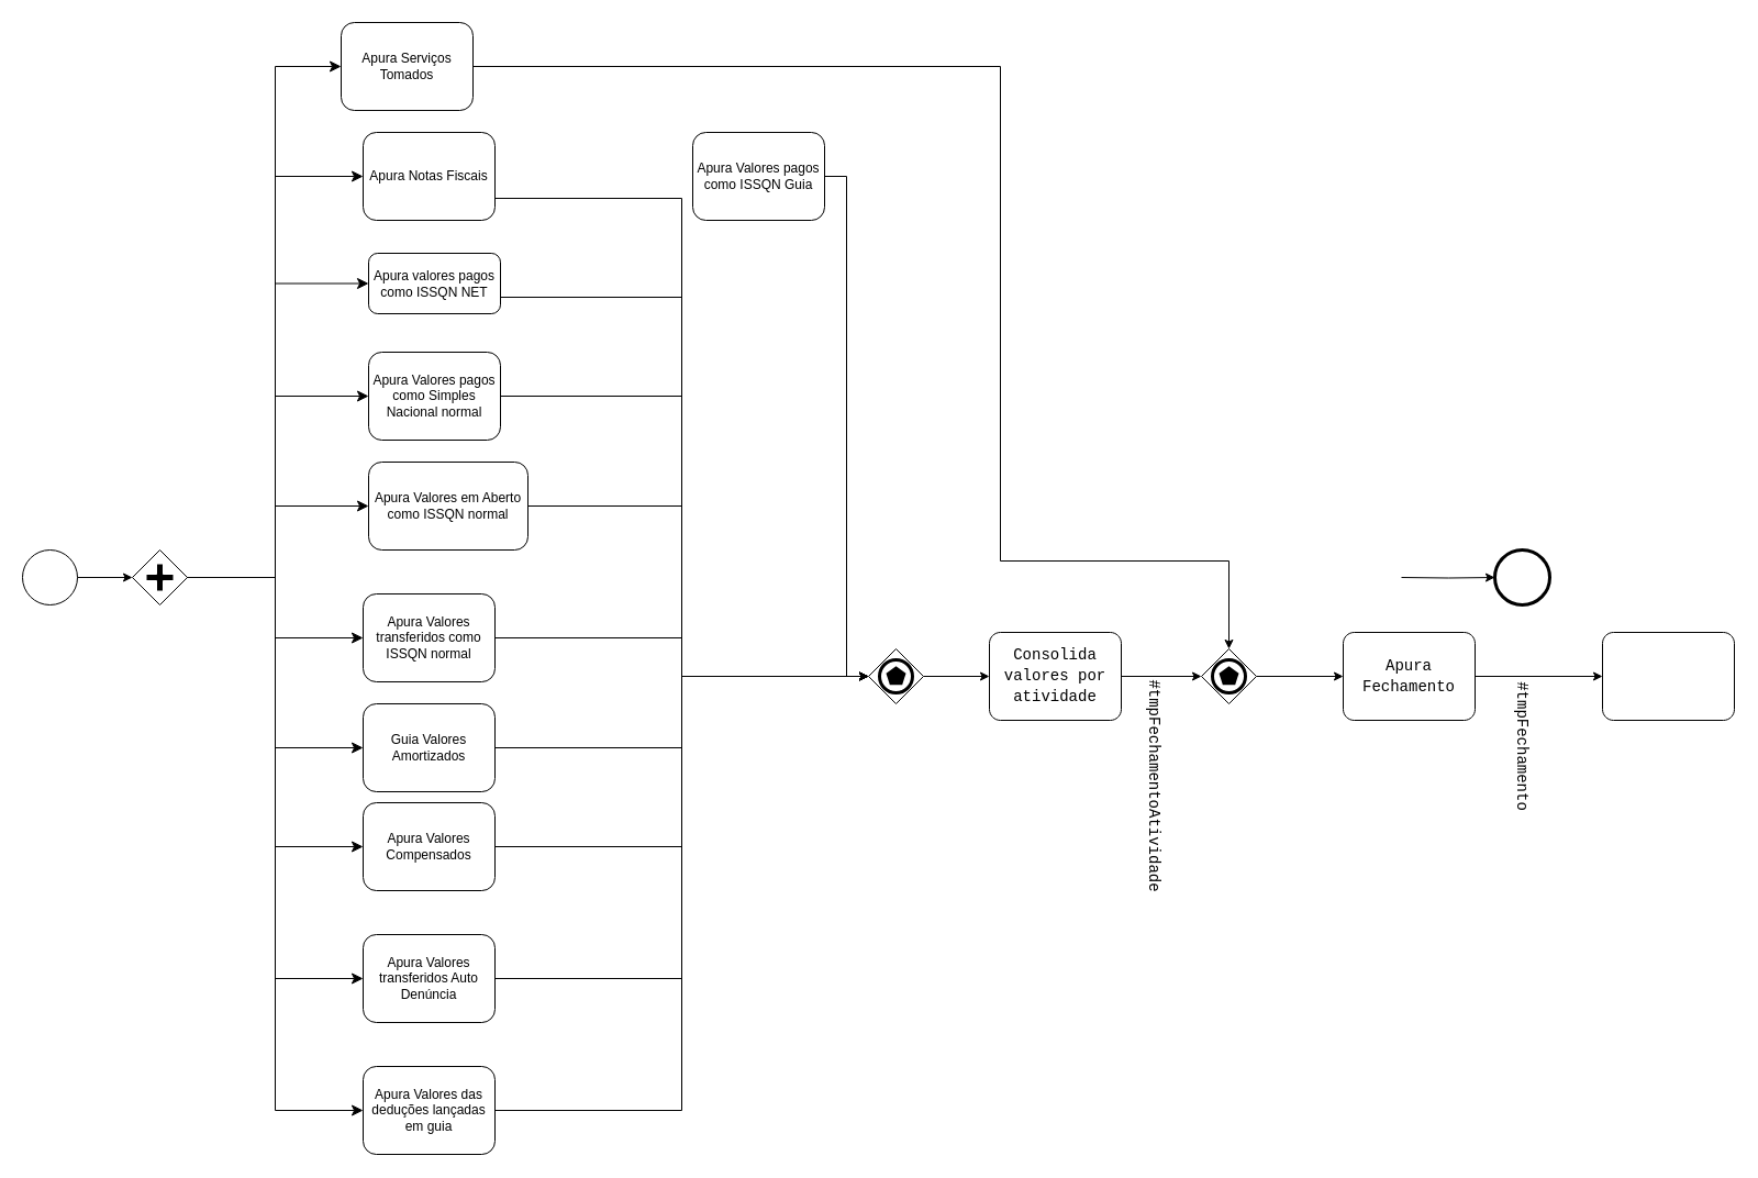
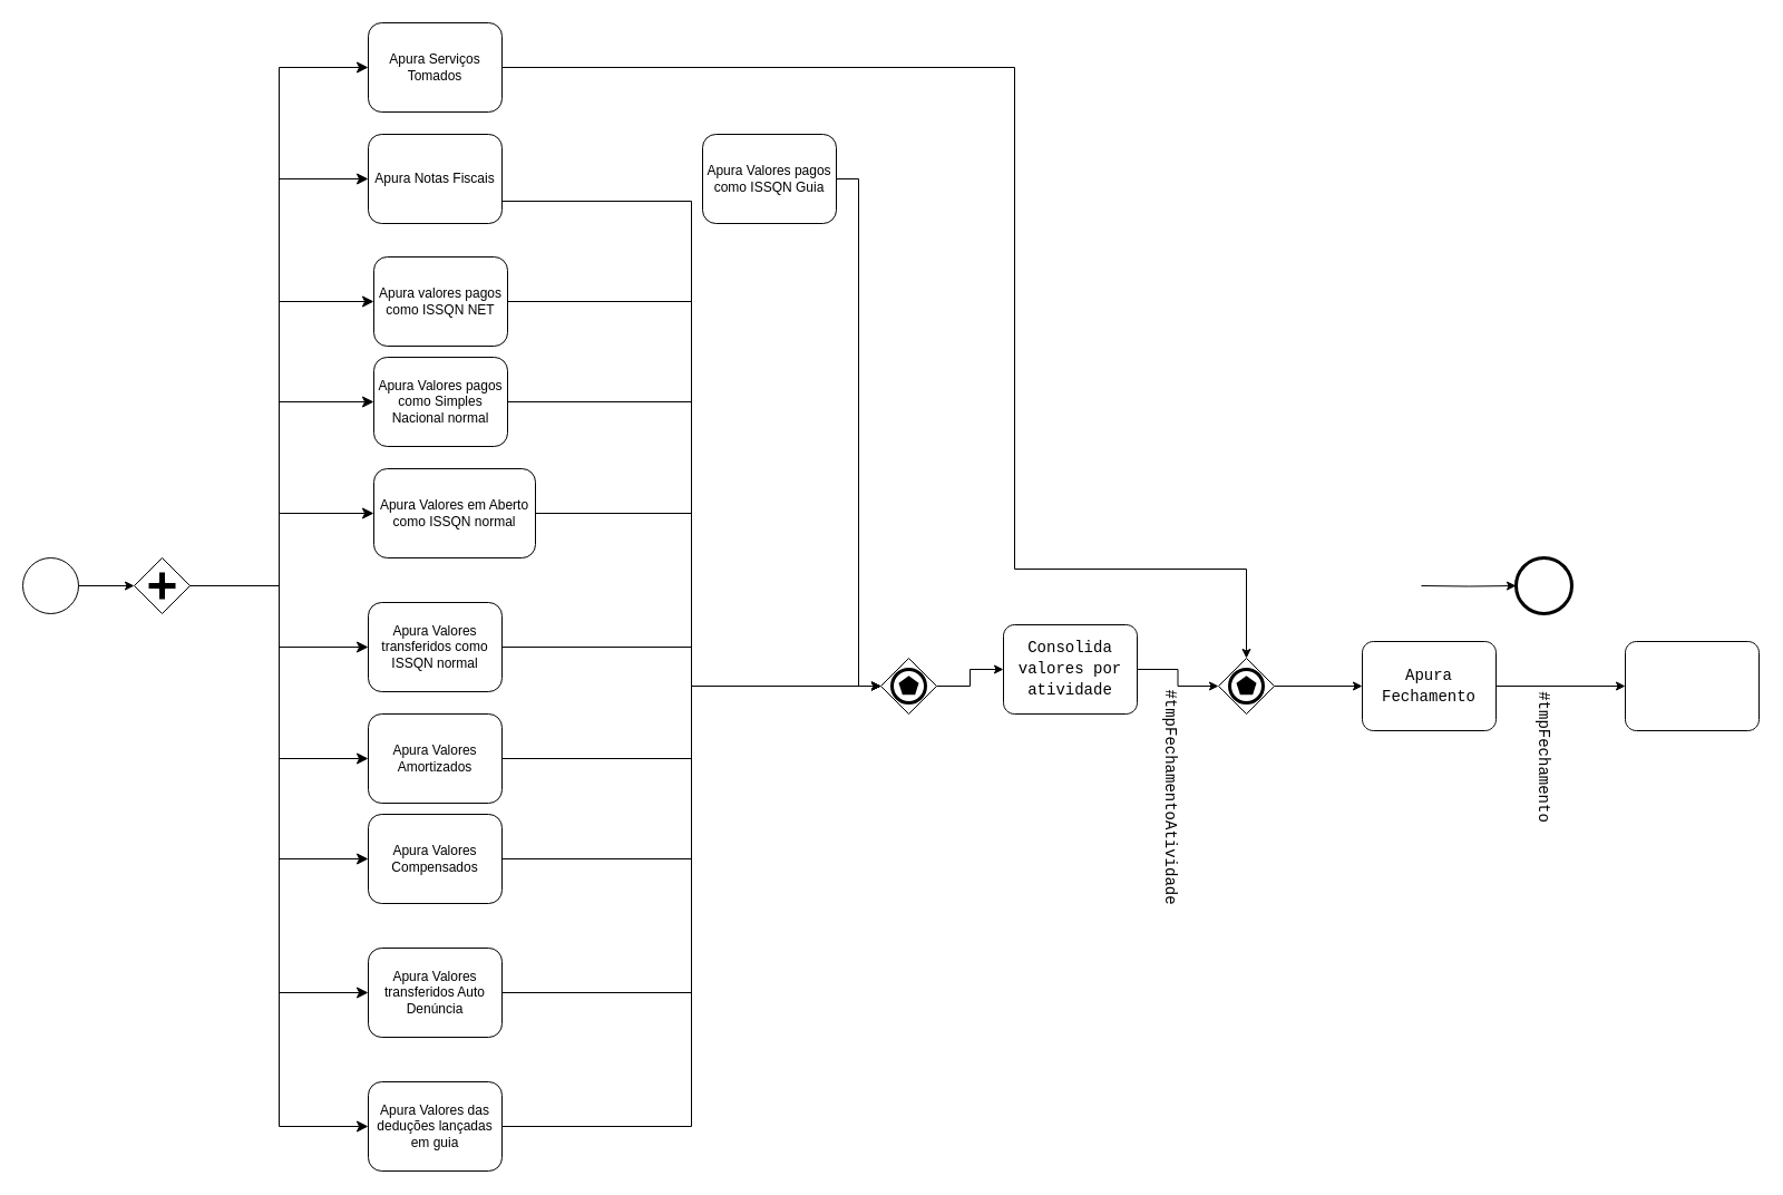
  <mxCell id="0" />
  <mxCell id="1" parent="0" />
  <mxCell id="2" value="" style="shape=mxgraph.bpmn.shape;html=1;verticalLabelPosition=bottom;labelBackgroundColor=#ffffff;verticalAlign=top;perimeter=ellipsePerimeter;outline=standard;symbol=general;" parent="1" vertex="1"><mxGeometry x="20" y="500" width="50" height="50" as="geometry" /></mxCell>
  <mxCell id="3" style="edgeStyle=orthogonalEdgeStyle;rounded=0;orthogonalLoop=1;jettySize=auto;html=1;exitX=1;exitY=0.75;exitDx=0;exitDy=0;entryX=0;entryY=0.5;entryDx=0;entryDy=0;entryPerimeter=0;" edge="1" parent="1" source="4" target="40"><mxGeometry relative="1" as="geometry"><Array as="points"><mxPoint x="620" y="180" /><mxPoint x="620" y="615" /></Array></mxGeometry></mxCell>
  <mxCell id="4" value="Apura Notas Fiscais" style="shape=ext;rounded=1;html=1;whiteSpace=wrap;" parent="1" vertex="1"><mxGeometry x="330" y="120" width="120" height="80" as="geometry" /></mxCell>
  <mxCell id="5" value="" style="shape=mxgraph.bpmn.shape;html=1;verticalLabelPosition=bottom;labelBackgroundColor=#ffffff;verticalAlign=top;perimeter=ellipsePerimeter;outline=end;symbol=general;" parent="1" vertex="1"><mxGeometry x="1360" y="500" width="50" height="50" as="geometry" /></mxCell>
  <mxCell id="6" style="edgeStyle=orthogonalEdgeStyle;rounded=0;html=1;jettySize=auto;orthogonalLoop=1;" parent="1" target="5" edge="1"><mxGeometry relative="1" as="geometry"><mxPoint x="1275" y="525" as="sourcePoint" /></mxGeometry></mxCell>
  <mxCell id="7" style="edgeStyle=orthogonalEdgeStyle;rounded=0;html=1;jettySize=auto;orthogonalLoop=1;exitX=1;exitY=0.5;exitDx=0;exitDy=0;entryX=0;entryY=0.5;entryDx=0;entryDy=0;" parent="1" source="2" target="14" edge="1"><mxGeometry relative="1" as="geometry"><mxPoint x="80" y="525" as="sourcePoint" /><mxPoint x="90" y="510" as="targetPoint" /></mxGeometry></mxCell>
  <mxCell id="8" style="edgeStyle=orthogonalEdgeStyle;rounded=0;orthogonalLoop=1;jettySize=auto;html=1;exitX=1;exitY=0.5;exitDx=0;exitDy=0;entryX=0.5;entryY=0;entryDx=0;entryDy=0;entryPerimeter=0;" edge="1" parent="1" source="9" target="46"><mxGeometry relative="1" as="geometry"><mxPoint x="1140" y="510" as="targetPoint" /><Array as="points"><mxPoint x="910" y="60" /><mxPoint x="910" y="510" /><mxPoint x="1118" y="510" /></Array></mxGeometry></mxCell>
- <mxCell id="9" value="Apura&amp;nbsp;Serviços Tomados" style="shape=ext;rounded=1;html=1;whiteSpace=wrap;" vertex="1" parent="1"><mxGeometry x="310" y="20" width="120" height="80" as="geometry" /></mxCell>
+ <mxCell id="9" value="Apura&amp;nbsp;Serviços Tomados" style="shape=ext;rounded=1;html=1;whiteSpace=wrap;" vertex="1" parent="1"><mxGeometry x="330" y="20" width="120" height="80" as="geometry" /></mxCell>
  <mxCell id="10" style="edgeStyle=orthogonalEdgeStyle;rounded=0;orthogonalLoop=1;jettySize=auto;html=1;exitX=1;exitY=0.5;exitDx=0;exitDy=0;entryX=0;entryY=0.5;entryDx=0;entryDy=0;entryPerimeter=0;" edge="1" parent="1" source="11" target="40"><mxGeometry relative="1" as="geometry"><mxPoint x="590" y="621.242" as="targetPoint" /><Array as="points"><mxPoint x="620" y="270" /><mxPoint x="620" y="615" /></Array></mxGeometry></mxCell>
- <mxCell id="11" value="Apura valores pagos como ISSQN NET" style="shape=ext;rounded=1;html=1;whiteSpace=wrap;" vertex="1" parent="1"><mxGeometry x="335" y="230" width="120" height="55" as="geometry" /></mxCell>
+ <mxCell id="11" value="Apura valores pagos como ISSQN NET" style="shape=ext;rounded=1;html=1;whiteSpace=wrap;" vertex="1" parent="1"><mxGeometry x="335" y="230" width="120" height="80" as="geometry" /></mxCell>
  <mxCell id="12" style="edgeStyle=orthogonalEdgeStyle;rounded=0;orthogonalLoop=1;jettySize=auto;html=1;exitX=1;exitY=0.5;exitDx=0;exitDy=0;entryX=0;entryY=0.5;entryDx=0;entryDy=0;entryPerimeter=0;" edge="1" parent="1" source="13" target="40"><mxGeometry relative="1" as="geometry" /></mxCell>
  <mxCell id="13" value="Apura&amp;nbsp;Valores pagos como ISSQN Guia" style="shape=ext;rounded=1;html=1;whiteSpace=wrap;" vertex="1" parent="1"><mxGeometry x="630" y="120" width="120" height="80" as="geometry" /></mxCell>
  <mxCell id="14" value="" style="shape=mxgraph.bpmn.shape;html=1;verticalLabelPosition=bottom;labelBackgroundColor=#ffffff;verticalAlign=top;perimeter=rhombusPerimeter;background=gateway;outline=none;symbol=parallelGw;" vertex="1" parent="1"><mxGeometry x="120" y="500" width="50" height="50" as="geometry" /></mxCell>
  <mxCell id="15" value="" style="edgeStyle=elbowEdgeStyle;elbow=horizontal;endArrow=classic;html=1;curved=0;rounded=0;endSize=8;startSize=8;exitX=1;exitY=0.5;exitDx=0;exitDy=0;entryX=0;entryY=0.5;entryDx=0;entryDy=0;" edge="1" parent="1" source="14" target="4"><mxGeometry width="50" height="50" relative="1" as="geometry"><mxPoint x="110" y="410" as="sourcePoint" /><mxPoint x="160" y="360" as="targetPoint" /><Array as="points"><mxPoint x="250" y="310" /></Array></mxGeometry></mxCell>
  <mxCell id="16" value="" style="edgeStyle=elbowEdgeStyle;elbow=horizontal;endArrow=classic;html=1;curved=0;rounded=0;endSize=8;startSize=8;entryX=0;entryY=0.5;entryDx=0;entryDy=0;exitX=1;exitY=0.5;exitDx=0;exitDy=0;" edge="1" parent="1" source="14" target="9"><mxGeometry width="50" height="50" relative="1" as="geometry"><mxPoint x="150" y="500" as="sourcePoint" /><mxPoint x="160" y="360" as="targetPoint" /><Array as="points"><mxPoint x="250" y="350" /></Array></mxGeometry></mxCell>
  <mxCell id="17" value="" style="edgeStyle=elbowEdgeStyle;elbow=horizontal;endArrow=classic;html=1;curved=0;rounded=0;endSize=8;startSize=8;exitX=1;exitY=0.5;exitDx=0;exitDy=0;entryX=0;entryY=0.5;entryDx=0;entryDy=0;" edge="1" parent="1" source="14" target="11"><mxGeometry width="50" height="50" relative="1" as="geometry"><mxPoint x="110" y="410" as="sourcePoint" /><mxPoint x="160" y="360" as="targetPoint" /><Array as="points"><mxPoint x="250" y="400" /></Array></mxGeometry></mxCell>
  <mxCell id="18" style="edgeStyle=orthogonalEdgeStyle;rounded=0;orthogonalLoop=1;jettySize=auto;html=1;exitX=1;exitY=0.5;exitDx=0;exitDy=0;entryX=0;entryY=0.5;entryDx=0;entryDy=0;entryPerimeter=0;" edge="1" parent="1" source="19" target="40"><mxGeometry relative="1" as="geometry"><Array as="points"><mxPoint x="620" y="360" /><mxPoint x="620" y="615" /></Array></mxGeometry></mxCell>
  <mxCell id="19" value="Apura&amp;nbsp;Valores pagos como Simples Nacional normal" style="shape=ext;rounded=1;html=1;whiteSpace=wrap;" vertex="1" parent="1"><mxGeometry x="335" y="320" width="120" height="80" as="geometry" /></mxCell>
  <mxCell id="20" value="" style="edgeStyle=elbowEdgeStyle;elbow=horizontal;endArrow=classic;html=1;curved=0;rounded=0;endSize=8;startSize=8;exitX=1;exitY=0.5;exitDx=0;exitDy=0;entryX=0;entryY=0.5;entryDx=0;entryDy=0;" edge="1" parent="1" source="14" target="19"><mxGeometry width="50" height="50" relative="1" as="geometry"><mxPoint x="360" y="700" as="sourcePoint" /><mxPoint x="410" y="650" as="targetPoint" /><Array as="points"><mxPoint x="250" y="440" /></Array></mxGeometry></mxCell>
  <mxCell id="21" style="edgeStyle=orthogonalEdgeStyle;rounded=0;orthogonalLoop=1;jettySize=auto;html=1;exitX=1;exitY=0.5;exitDx=0;exitDy=0;entryX=0;entryY=0.5;entryDx=0;entryDy=0;entryPerimeter=0;" edge="1" parent="1" source="22" target="40"><mxGeometry relative="1" as="geometry"><mxPoint x="600" y="610" as="targetPoint" /><Array as="points"><mxPoint x="620" y="460" /><mxPoint x="620" y="615" /></Array></mxGeometry></mxCell>
  <mxCell id="22" value="Apura&amp;nbsp;Valores em Aberto como ISSQN normal" style="shape=ext;rounded=1;html=1;whiteSpace=wrap;" vertex="1" parent="1"><mxGeometry x="335" y="420" width="145" height="80" as="geometry" /></mxCell>
  <mxCell id="23" value="" style="edgeStyle=elbowEdgeStyle;elbow=horizontal;endArrow=classic;html=1;curved=0;rounded=0;endSize=8;startSize=8;exitX=1;exitY=0.5;exitDx=0;exitDy=0;entryX=0;entryY=0.5;entryDx=0;entryDy=0;" edge="1" parent="1" source="14" target="22"><mxGeometry width="50" height="50" relative="1" as="geometry"><mxPoint x="210" y="690" as="sourcePoint" /><mxPoint x="410" y="840" as="targetPoint" /><Array as="points"><mxPoint x="250" y="490" /></Array></mxGeometry></mxCell>
  <mxCell id="24" style="edgeStyle=orthogonalEdgeStyle;rounded=0;orthogonalLoop=1;jettySize=auto;html=1;exitX=1;exitY=0.5;exitDx=0;exitDy=0;entryX=0;entryY=0.5;entryDx=0;entryDy=0;entryPerimeter=0;" edge="1" parent="1" source="25" target="40"><mxGeometry relative="1" as="geometry" /></mxCell>
  <mxCell id="25" value="Apura&amp;nbsp;Valores transferidos como ISSQN normal" style="shape=ext;rounded=1;html=1;whiteSpace=wrap;" vertex="1" parent="1"><mxGeometry x="330" y="540" width="120" height="80" as="geometry" /></mxCell>
  <mxCell id="26" value="" style="edgeStyle=elbowEdgeStyle;elbow=horizontal;endArrow=classic;html=1;curved=0;rounded=0;endSize=8;startSize=8;exitX=1;exitY=0.5;exitDx=0;exitDy=0;" edge="1" parent="1" source="14" target="25"><mxGeometry width="50" height="50" relative="1" as="geometry"><mxPoint x="180" y="640" as="sourcePoint" /><mxPoint x="230" y="590" as="targetPoint" /></mxGeometry></mxCell>
  <mxCell id="27" style="edgeStyle=orthogonalEdgeStyle;rounded=0;orthogonalLoop=1;jettySize=auto;html=1;exitX=1;exitY=0.5;exitDx=0;exitDy=0;entryX=0;entryY=0.5;entryDx=0;entryDy=0;entryPerimeter=0;" edge="1" parent="1" source="28" target="40"><mxGeometry relative="1" as="geometry"><mxPoint x="600" y="620" as="targetPoint" /></mxGeometry></mxCell>
- <mxCell id="28" value="Guia&amp;nbsp;Valores Amortizados" style="shape=ext;rounded=1;html=1;whiteSpace=wrap;" vertex="1" parent="1"><mxGeometry x="330" y="640" width="120" height="80" as="geometry" /></mxCell>
+ <mxCell id="28" value="Apura&amp;nbsp;Valores Amortizados" style="shape=ext;rounded=1;html=1;whiteSpace=wrap;" vertex="1" parent="1"><mxGeometry x="330" y="640" width="120" height="80" as="geometry" /></mxCell>
  <mxCell id="29" value="" style="edgeStyle=elbowEdgeStyle;elbow=horizontal;endArrow=classic;html=1;curved=0;rounded=0;endSize=8;startSize=8;exitX=1;exitY=0.5;exitDx=0;exitDy=0;entryX=0;entryY=0.5;entryDx=0;entryDy=0;" edge="1" parent="1" source="14" target="28"><mxGeometry width="50" height="50" relative="1" as="geometry"><mxPoint x="390" y="550" as="sourcePoint" /><mxPoint x="280" y="680" as="targetPoint" /></mxGeometry></mxCell>
  <mxCell id="30" style="edgeStyle=orthogonalEdgeStyle;rounded=0;orthogonalLoop=1;jettySize=auto;html=1;exitX=1;exitY=0.5;exitDx=0;exitDy=0;entryX=0;entryY=0.5;entryDx=0;entryDy=0;entryPerimeter=0;" edge="1" parent="1" source="31" target="40"><mxGeometry relative="1" as="geometry"><mxPoint x="670" y="650" as="targetPoint" /></mxGeometry></mxCell>
  <mxCell id="31" value="Apura&amp;nbsp;Valores Compensados" style="shape=ext;rounded=1;html=1;whiteSpace=wrap;" vertex="1" parent="1"><mxGeometry x="330" y="730" width="120" height="80" as="geometry" /></mxCell>
  <mxCell id="32" value="" style="edgeStyle=elbowEdgeStyle;elbow=horizontal;endArrow=classic;html=1;curved=0;rounded=0;endSize=8;startSize=8;entryX=0;entryY=0.5;entryDx=0;entryDy=0;exitX=1;exitY=0.5;exitDx=0;exitDy=0;" edge="1" parent="1" source="14" target="31"><mxGeometry width="50" height="50" relative="1" as="geometry"><mxPoint x="150" y="660" as="sourcePoint" /><mxPoint x="440" y="740" as="targetPoint" /></mxGeometry></mxCell>
  <mxCell id="33" style="edgeStyle=orthogonalEdgeStyle;rounded=0;orthogonalLoop=1;jettySize=auto;html=1;exitX=1;exitY=0.5;exitDx=0;exitDy=0;entryX=0;entryY=0.5;entryDx=0;entryDy=0;entryPerimeter=0;" edge="1" parent="1" source="34" target="40"><mxGeometry relative="1" as="geometry" /></mxCell>
  <mxCell id="34" value="Apura&amp;nbsp;Valores transferidos Auto Denúncia" style="shape=ext;rounded=1;html=1;whiteSpace=wrap;" vertex="1" parent="1"><mxGeometry x="330" y="850" width="120" height="80" as="geometry" /></mxCell>
  <mxCell id="35" value="" style="edgeStyle=elbowEdgeStyle;elbow=horizontal;endArrow=classic;html=1;curved=0;rounded=0;endSize=8;startSize=8;entryX=0;entryY=0.5;entryDx=0;entryDy=0;exitX=1;exitY=0.5;exitDx=0;exitDy=0;" edge="1" parent="1" source="14" target="34"><mxGeometry width="50" height="50" relative="1" as="geometry"><mxPoint x="210" y="790" as="sourcePoint" /><mxPoint x="280" y="910" as="targetPoint" /></mxGeometry></mxCell>
  <mxCell id="36" style="edgeStyle=orthogonalEdgeStyle;rounded=0;orthogonalLoop=1;jettySize=auto;html=1;exitX=1;exitY=0.5;exitDx=0;exitDy=0;entryX=0;entryY=0.5;entryDx=0;entryDy=0;entryPerimeter=0;" edge="1" parent="1" source="37" target="40"><mxGeometry relative="1" as="geometry"><mxPoint x="700" y="640" as="targetPoint" /></mxGeometry></mxCell>
  <mxCell id="37" value="Apura&amp;nbsp;Valores das deduções lançadas em guia" style="shape=ext;rounded=1;html=1;whiteSpace=wrap;" vertex="1" parent="1"><mxGeometry x="330" y="970" width="120" height="80" as="geometry" /></mxCell>
  <mxCell id="38" value="" style="edgeStyle=elbowEdgeStyle;elbow=horizontal;endArrow=classic;html=1;curved=0;rounded=0;endSize=8;startSize=8;entryX=0;entryY=0.5;entryDx=0;entryDy=0;exitX=1;exitY=0.5;exitDx=0;exitDy=0;" edge="1" parent="1" source="14" target="37"><mxGeometry width="50" height="50" relative="1" as="geometry"><mxPoint x="230" y="740" as="sourcePoint" /><mxPoint x="380" y="890" as="targetPoint" /></mxGeometry></mxCell>
  <mxCell id="39" style="edgeStyle=orthogonalEdgeStyle;rounded=0;orthogonalLoop=1;jettySize=auto;html=1;exitX=1;exitY=0.5;exitDx=0;exitDy=0;exitPerimeter=0;entryX=0;entryY=0.5;entryDx=0;entryDy=0;entryPerimeter=0;" edge="1" parent="1" source="40" target="42"><mxGeometry relative="1" as="geometry" /></mxCell>
  <mxCell id="40" value="" style="points=[[0.25,0.25,0],[0.5,0,0],[0.75,0.25,0],[1,0.5,0],[0.75,0.75,0],[0.5,1,0],[0.25,0.75,0],[0,0.5,0]];shape=mxgraph.bpmn.gateway2;html=1;verticalLabelPosition=bottom;labelBackgroundColor=#ffffff;verticalAlign=top;align=center;perimeter=rhombusPerimeter;outlineConnect=0;outline=end;symbol=multiple;" vertex="1" parent="1"><mxGeometry x="790" y="590" width="50" height="50" as="geometry" /></mxCell>
  <mxCell id="41" style="edgeStyle=orthogonalEdgeStyle;rounded=0;orthogonalLoop=1;jettySize=auto;html=1;exitX=1;exitY=0.5;exitDx=0;exitDy=0;exitPerimeter=0;entryX=0;entryY=0.5;entryDx=0;entryDy=0;entryPerimeter=0;" edge="1" parent="1" source="42" target="46"><mxGeometry relative="1" as="geometry" /></mxCell>
- <mxCell id="42" value="&lt;div style=&quot;background-color: rgb(255, 255, 255); font-family: Consolas, &amp;quot;Courier New&amp;quot;, monospace; font-size: 14px; line-height: 19px;&quot;&gt;Consolida valores por atividade&lt;/div&gt;" style="points=[[0.25,0,0],[0.5,0,0],[0.75,0,0],[1,0.25,0],[1,0.5,0],[1,0.75,0],[0.75,1,0],[0.5,1,0],[0.25,1,0],[0,0.75,0],[0,0.5,0],[0,0.25,0]];shape=mxgraph.bpmn.task;whiteSpace=wrap;rectStyle=rounded;size=10;html=1;taskMarker=abstract;" vertex="1" parent="1"><mxGeometry x="900" y="575" width="120" height="80" as="geometry" /></mxCell>
+ <mxCell id="42" value="&lt;div style=&quot;background-color: rgb(255, 255, 255); font-family: Consolas, &amp;quot;Courier New&amp;quot;, monospace; font-size: 14px; line-height: 19px;&quot;&gt;Consolida valores por atividade&lt;/div&gt;" style="points=[[0.25,0,0],[0.5,0,0],[0.75,0,0],[1,0.25,0],[1,0.5,0],[1,0.75,0],[0.75,1,0],[0.5,1,0],[0.25,1,0],[0,0.75,0],[0,0.5,0],[0,0.25,0]];shape=mxgraph.bpmn.task;whiteSpace=wrap;rectStyle=rounded;size=10;html=1;taskMarker=abstract;" vertex="1" parent="1"><mxGeometry x="900" y="560" width="120" height="80" as="geometry" /></mxCell>
  <mxCell id="43" style="edgeStyle=orthogonalEdgeStyle;rounded=0;orthogonalLoop=1;jettySize=auto;html=1;exitX=1;exitY=0.5;exitDx=0;exitDy=0;exitPerimeter=0;entryX=0;entryY=0.5;entryDx=0;entryDy=0;entryPerimeter=0;" edge="1" parent="1" source="44" target="49"><mxGeometry relative="1" as="geometry" /></mxCell>
  <mxCell id="44" value="&lt;div style=&quot;background-color: rgb(255, 255, 255); font-family: Consolas, &amp;quot;Courier New&amp;quot;, monospace; font-size: 14px; line-height: 19px;&quot;&gt;Apura Fechamento&lt;/div&gt;" style="points=[[0.25,0,0],[0.5,0,0],[0.75,0,0],[1,0.25,0],[1,0.5,0],[1,0.75,0],[0.75,1,0],[0.5,1,0],[0.25,1,0],[0,0.75,0],[0,0.5,0],[0,0.25,0]];shape=mxgraph.bpmn.task;whiteSpace=wrap;rectStyle=rounded;size=10;html=1;taskMarker=abstract;" vertex="1" parent="1"><mxGeometry x="1222" y="575" width="120" height="80" as="geometry" /></mxCell>
  <mxCell id="45" style="edgeStyle=orthogonalEdgeStyle;rounded=0;orthogonalLoop=1;jettySize=auto;html=1;exitX=1;exitY=0.5;exitDx=0;exitDy=0;exitPerimeter=0;entryX=0;entryY=0.5;entryDx=0;entryDy=0;entryPerimeter=0;" edge="1" parent="1" source="46" target="44"><mxGeometry relative="1" as="geometry" /></mxCell>
  <mxCell id="46" value="" style="points=[[0.25,0.25,0],[0.5,0,0],[0.75,0.25,0],[1,0.5,0],[0.75,0.75,0],[0.5,1,0],[0.25,0.75,0],[0,0.5,0]];shape=mxgraph.bpmn.gateway2;html=1;verticalLabelPosition=bottom;labelBackgroundColor=#ffffff;verticalAlign=top;align=center;perimeter=rhombusPerimeter;outlineConnect=0;outline=end;symbol=multiple;" vertex="1" parent="1"><mxGeometry x="1093" y="590" width="50" height="50" as="geometry" /></mxCell>
  <mxCell id="47" value="&lt;div style=&quot;background-color: rgb(255, 255, 255); font-family: Consolas, &amp;quot;Courier New&amp;quot;, monospace; font-size: 14px; line-height: 19px;&quot;&gt;#tmpFechamentoAtividade&lt;/div&gt;" style="text;html=1;strokeColor=none;fillColor=none;align=center;verticalAlign=middle;whiteSpace=wrap;rounded=0;rotation=90;" vertex="1" parent="1"><mxGeometry x="1020" y="700" width="60" height="30" as="geometry" /></mxCell>
  <mxCell id="48" value="&lt;div style=&quot;background-color: rgb(255, 255, 255); font-family: Consolas, &amp;quot;Courier New&amp;quot;, monospace; font-size: 14px; line-height: 19px;&quot;&gt;&lt;div style=&quot;line-height: 19px;&quot;&gt;#tmpFechamento&lt;/div&gt;&lt;/div&gt;" style="text;html=1;strokeColor=none;fillColor=none;align=center;verticalAlign=middle;whiteSpace=wrap;rounded=0;rotation=90;" vertex="1" parent="1"><mxGeometry x="1355" y="664" width="60" height="30" as="geometry" /></mxCell>
  <mxCell id="49" value="" style="points=[[0.25,0,0],[0.5,0,0],[0.75,0,0],[1,0.25,0],[1,0.5,0],[1,0.75,0],[0.75,1,0],[0.5,1,0],[0.25,1,0],[0,0.75,0],[0,0.5,0],[0,0.25,0]];shape=mxgraph.bpmn.task;whiteSpace=wrap;rectStyle=rounded;size=10;html=1;taskMarker=abstract;" vertex="1" parent="1"><mxGeometry x="1458" y="575" width="120" height="80" as="geometry" /></mxCell>
